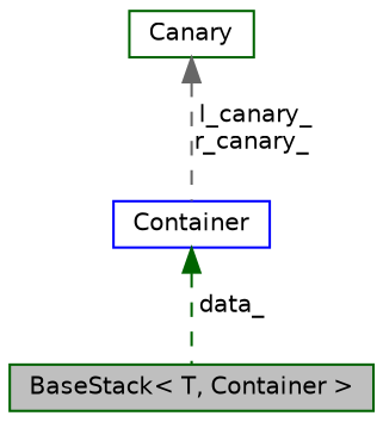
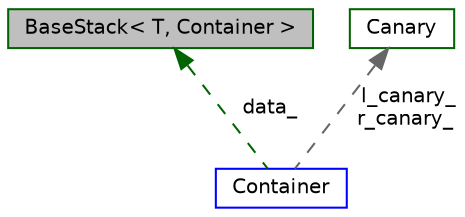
  digraph {
    node [color=darkgreen fillcolor=white fontname=Helvetica fontsize=10 shape=record style=filled]
    edge [dir=back fontname=Helvetica fontsize=10 labelfontname=Helvetica labelfontsize=10 style=dashed]
    n1 [fillcolor=grey75 fontcolor=black height=0.2 label="BaseStack\< T, Container \>" width=0.4]
    n2 [height=0.2 label=Canary width=0.4]
    n3 [color=blue height=0.2 label=Container width=0.4]
    n2 -> n3 [color=gray40 label=" l_canary_\nr_canary_"]
-   n3 -> n1 [color=darkgreen label=" data_"]
+   n1 -> n3 [color=darkgreen label=" data_"]
  }
